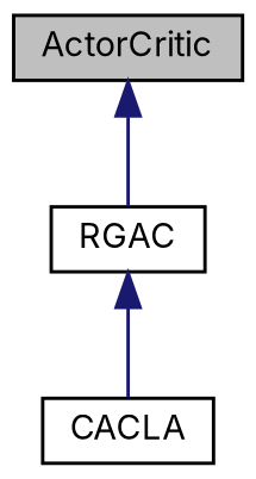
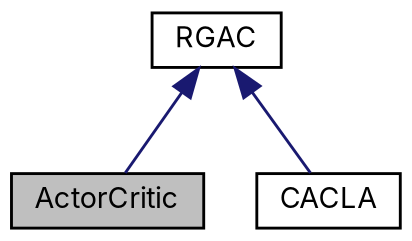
  digraph {
    fontname=Inter
    node [color=black fillcolor=white fontname=Inter fontsize=10 shape=record style=filled]
    edge [color=midnightblue dir=back fontname=Inter fontsize=10 labelfontname=Helvetica labelfontsize=10 style=solid]
    n1 [fillcolor=grey75 fontcolor=black height=0.2 label=ActorCritic width=0.4]
    n2 [height=0.2 label=RGAC width=0.4]
    n3 [height=0.2 label=CACLA width=0.4]
-   n1 -> n2
+   n2 -> n1
    n2 -> n3
  }
